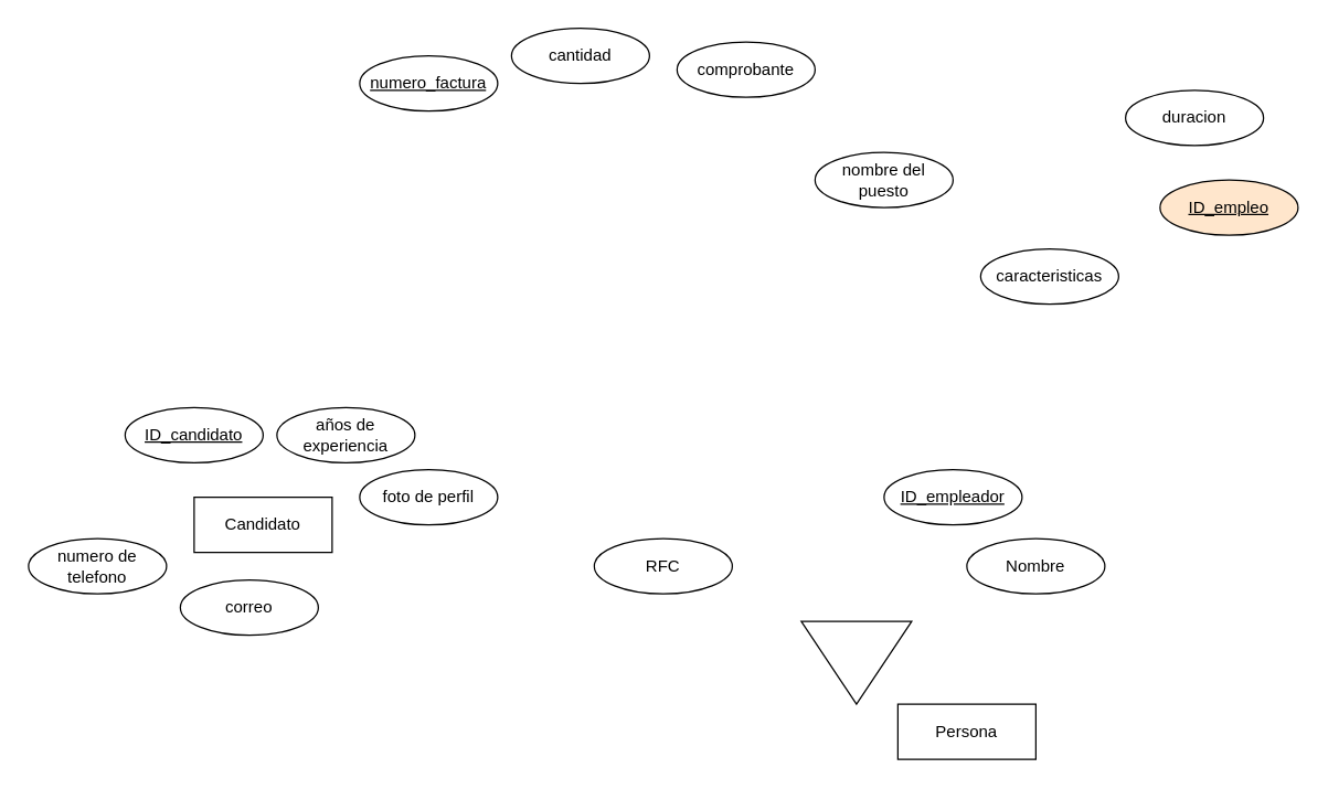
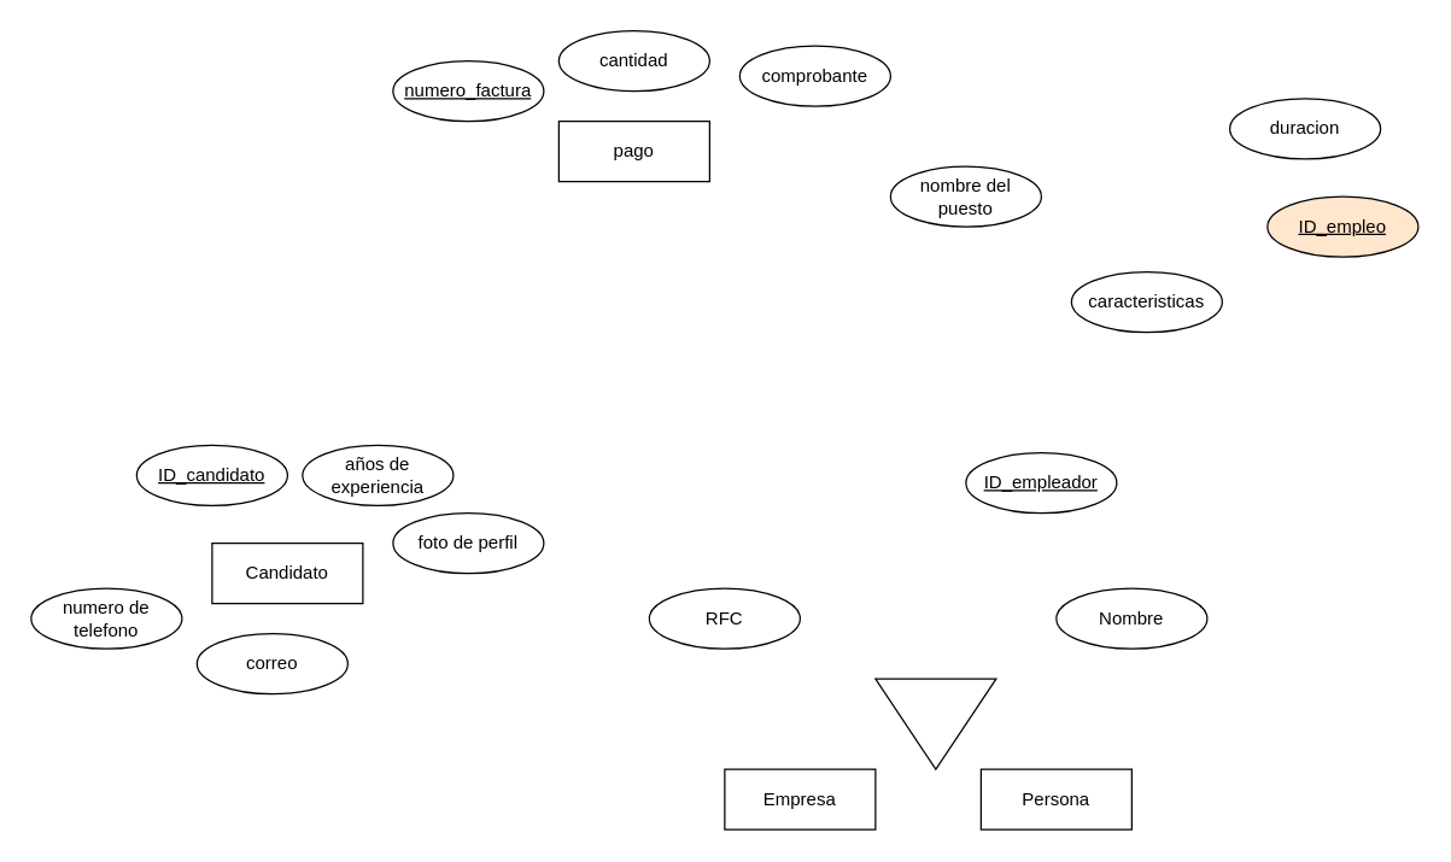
  <mxCell id="0" />
  <mxCell id="1" parent="0" />
  <mxCell id="2" value="Candidato" style="whiteSpace=wrap;html=1;align=center;" parent="1" vertex="1"><mxGeometry x="140" y="360" width="100" height="40" as="geometry" /></mxCell>
+ <mxCell id="3" value="Empresa" style="whiteSpace=wrap;html=1;align=center;" parent="1" vertex="1"><mxGeometry x="480" y="510" width="100" height="40" as="geometry" /></mxCell>
  <mxCell id="4" value="Persona" style="whiteSpace=wrap;html=1;align=center;" parent="1" vertex="1"><mxGeometry x="650" y="510" width="100" height="40" as="geometry" /></mxCell>
  <mxCell id="5" value="" style="triangle;whiteSpace=wrap;html=1;rotation=90;" parent="1" vertex="1"><mxGeometry x="590" y="440" width="60" height="80" as="geometry" /></mxCell>
  <mxCell id="6" value="RFC" style="ellipse;whiteSpace=wrap;html=1;align=center;" parent="1" vertex="1"><mxGeometry x="430" y="390" width="100" height="40" as="geometry" /></mxCell>
  <mxCell id="7" value="Nombre" style="ellipse;whiteSpace=wrap;html=1;align=center;" parent="1" vertex="1"><mxGeometry x="700" y="390" width="100" height="40" as="geometry" /></mxCell>
  <mxCell id="8" value="ID_candidato" style="ellipse;whiteSpace=wrap;html=1;align=center;fontStyle=4;" vertex="1" parent="1"><mxGeometry x="90" y="295" width="100" height="40" as="geometry" /></mxCell>
- <mxCell id="9" value="ID_empleador" style="ellipse;whiteSpace=wrap;html=1;align=center;fontStyle=4;" vertex="1" parent="1"><mxGeometry x="640" y="340" width="100" height="40" as="geometry" /></mxCell>
+ <mxCell id="9" value="ID_empleador" style="ellipse;whiteSpace=wrap;html=1;align=center;fontStyle=4;" vertex="1" parent="1"><mxGeometry x="640" y="300" width="100" height="40" as="geometry" /></mxCell>
  <mxCell id="10" value="ID_empleo" style="ellipse;whiteSpace=wrap;html=1;align=center;fontStyle=4;fillColor=#ffe6cc;" vertex="1" parent="1"><mxGeometry x="840" y="130" width="100" height="40" as="geometry" /></mxCell>
  <mxCell id="11" value="caracteristicas" style="ellipse;whiteSpace=wrap;html=1;align=center;" vertex="1" parent="1"><mxGeometry x="710" y="180" width="100" height="40" as="geometry" /></mxCell>
+ <mxCell id="12" value="pago" style="whiteSpace=wrap;html=1;align=center;" vertex="1" parent="1"><mxGeometry x="370" y="80" width="100" height="40" as="geometry" /></mxCell>
  <mxCell id="13" value="cantidad" style="ellipse;whiteSpace=wrap;html=1;align=center;" vertex="1" parent="1"><mxGeometry x="370" y="20" width="100" height="40" as="geometry" /></mxCell>
  <mxCell id="14" value="numero_factura" style="ellipse;whiteSpace=wrap;html=1;align=center;fontStyle=4;" vertex="1" parent="1"><mxGeometry x="260" y="40" width="100" height="40" as="geometry" /></mxCell>
  <mxCell id="15" value="años de experiencia" style="ellipse;whiteSpace=wrap;html=1;align=center;" vertex="1" parent="1"><mxGeometry x="200" y="295" width="100" height="40" as="geometry" /></mxCell>
  <mxCell id="16" value="numero de telefono" style="ellipse;whiteSpace=wrap;html=1;align=center;" vertex="1" parent="1"><mxGeometry x="20" y="390" width="100" height="40" as="geometry" /></mxCell>
  <mxCell id="17" value="correo" style="ellipse;whiteSpace=wrap;html=1;align=center;" vertex="1" parent="1"><mxGeometry x="130" y="420" width="100" height="40" as="geometry" /></mxCell>
  <mxCell id="18" value="foto de perfil" style="ellipse;whiteSpace=wrap;html=1;align=center;" vertex="1" parent="1"><mxGeometry x="260" y="340" width="100" height="40" as="geometry" /></mxCell>
  <mxCell id="19" value="comprobante" style="ellipse;whiteSpace=wrap;html=1;align=center;" vertex="1" parent="1"><mxGeometry x="490" y="30" width="100" height="40" as="geometry" /></mxCell>
  <mxCell id="20" value="duracion" style="ellipse;whiteSpace=wrap;html=1;align=center;" vertex="1" parent="1"><mxGeometry x="815" y="65" width="100" height="40" as="geometry" /></mxCell>
  <mxCell id="21" value="nombre del puesto" style="ellipse;whiteSpace=wrap;html=1;align=center;" vertex="1" parent="1"><mxGeometry x="590" y="110" width="100" height="40" as="geometry" /></mxCell>
